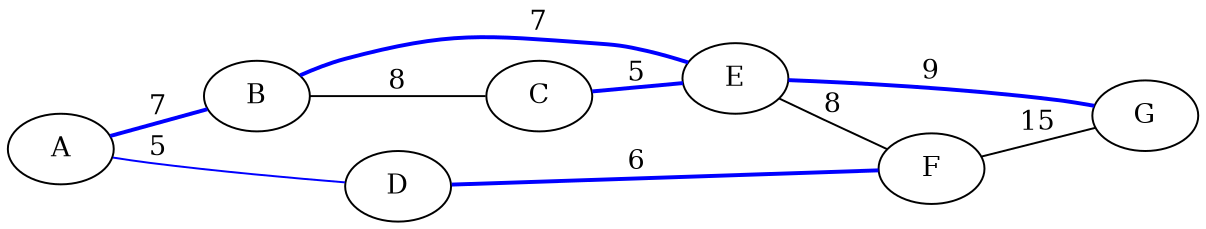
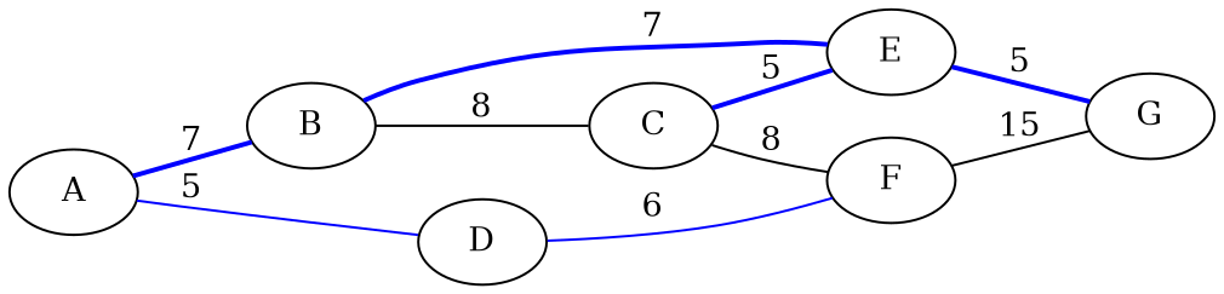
  graph {
    rankdir=LR
    edge [color=blue style=bold]
    A
    B
    D
    C
    E
    F
    G
    A -- B [label=7]
    A -- D [label=5 style=solid]
    B -- C [label=8 color="" style=""]
    B -- E [label=7]
-   D -- F [label=6]
+   D -- F [label=6 style=solid]
    C -- E [label=5]
-   E -- F [label=8 color="" style=""]
-   E -- G [label=9]
+   C -- F [label=8 color="" style=""]
+   E -- G [label=5]
    F -- G [label=15 color="" style=""]
  }
